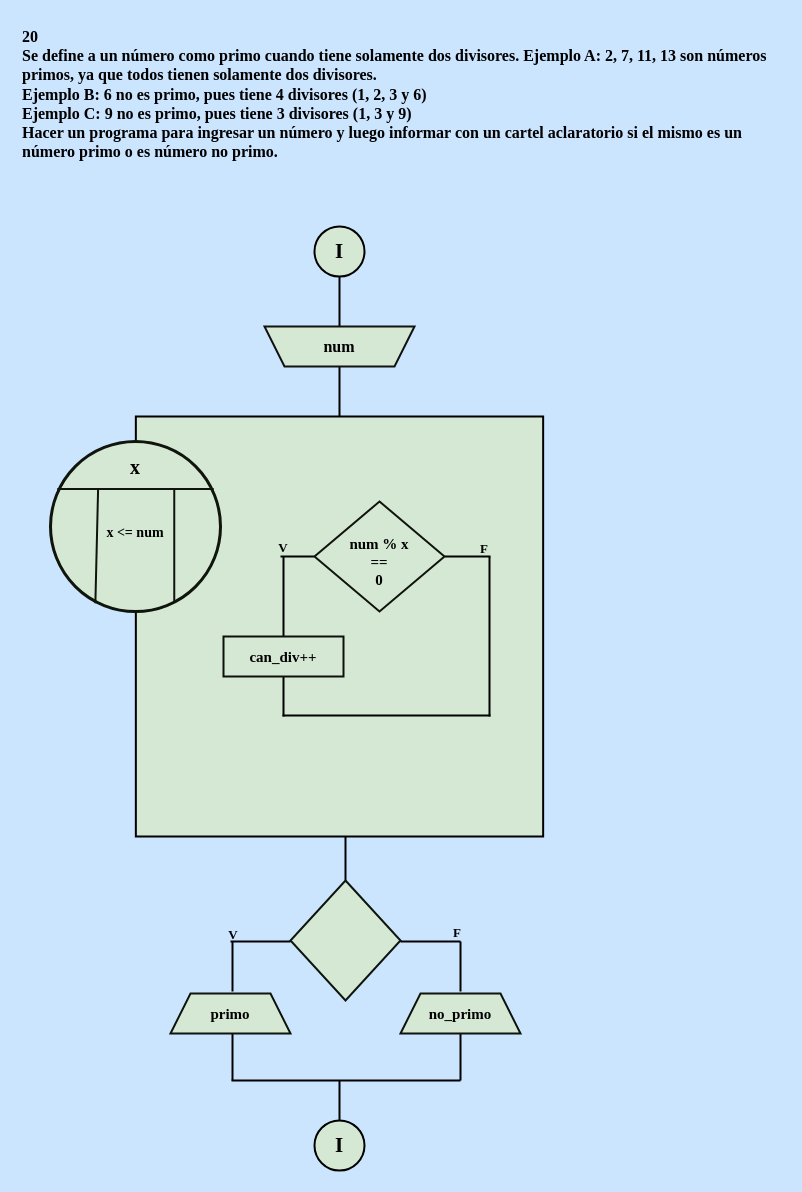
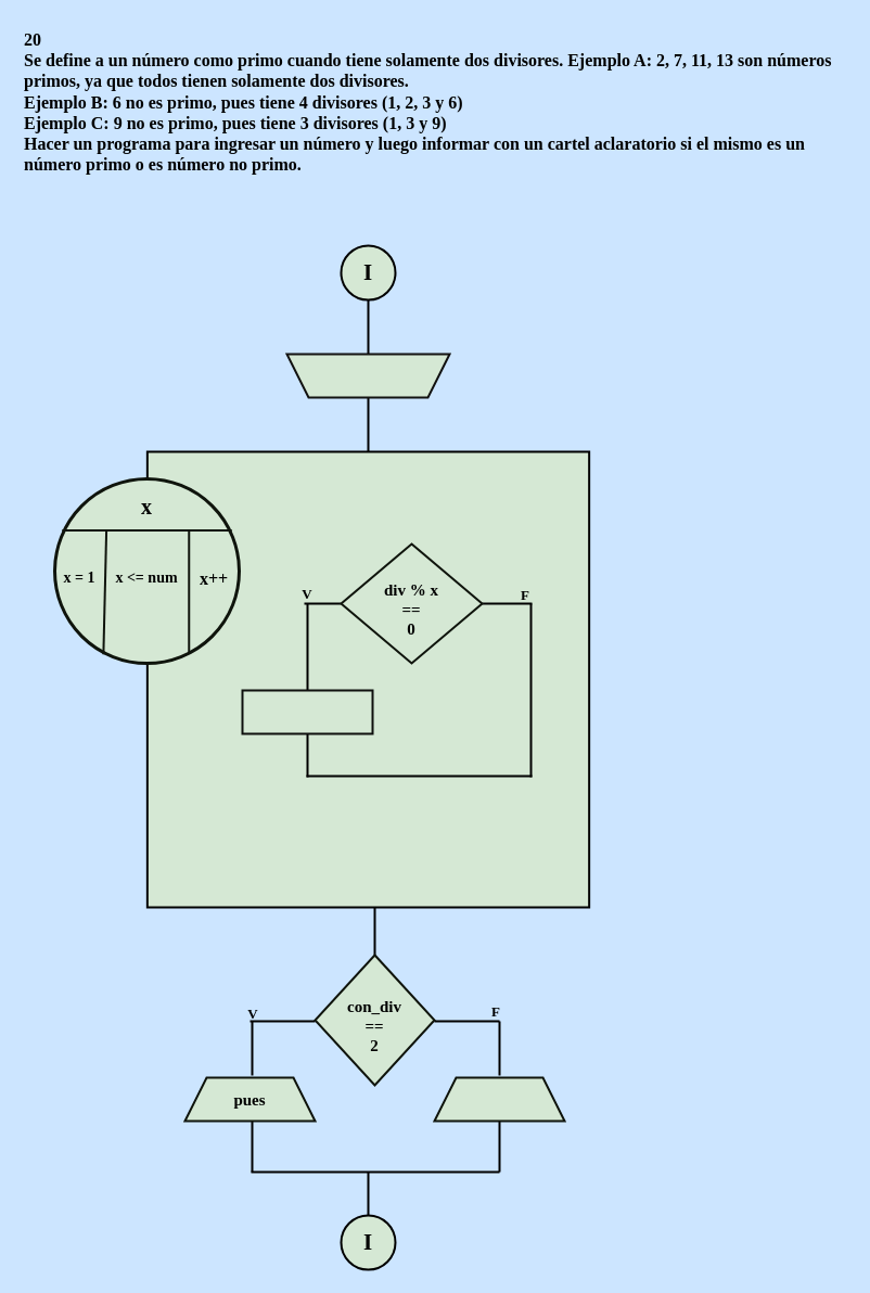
  <mxCell id="0" />
  <mxCell id="1" parent="0" />
  <mxCell id="2" value="&lt;b style=&quot;font-size: 16px;&quot;&gt;&lt;font style=&quot;font-size: 16px;&quot; color=&quot;#000000&quot; face=&quot;Comic Sans MS&quot;&gt;20&lt;br&gt;Se define a un número como primo cuando tiene solamente dos divisores. Ejemplo A: 2, 7, 11, 13 son números primos, ya que todos tienen solamente dos divisores.&lt;br&gt;Ejemplo B: 6 no es primo, pues tiene 4 divisores (1, 2, 3 y 6)&lt;br&gt;Ejemplo C: 9 no es primo, pues tiene 3 divisores (1, 3 y 9)&lt;br&gt;Hacer un programa para ingresar un número y luego informar con un cartel aclaratorio si el mismo es un número primo o es número no primo.&lt;/font&gt;&lt;/b&gt;" style="text;whiteSpace=wrap;html=1;fontFamily=Architects Daughter;fontSource=https%3A%2F%2Ffonts.googleapis.com%2Fcss%3Ffamily%3DArchitects%2BDaughter;" vertex="1" parent="1"><mxGeometry x="20" width="760" height="160" as="geometry" y="20" /></mxCell>
  <mxCell id="3" value="" style="group;aspect=fixed;" vertex="1" connectable="0" parent="1"><mxGeometry x="50" y="226" width="492.65" height="944" as="geometry" /></mxCell>
  <mxCell id="4" value="" style="group;aspect=fixed;" vertex="1" connectable="0" parent="3"><mxGeometry width="492.65" height="610" as="geometry" /></mxCell>
  <mxCell id="5" value="" style="whiteSpace=wrap;html=1;rounded=0;labelBackgroundColor=none;strokeColor=#000000;strokeWidth=2;align=center;verticalAlign=middle;fontFamily=Helvetica;fontSize=12;fontColor=default;fillColor=#d5e8d4;container=0;" vertex="1" parent="4"><mxGeometry x="85.35" y="190" width="407.3" height="420" as="geometry" /></mxCell>
  <mxCell id="6" value="" style="line;strokeWidth=2;direction=south;html=1;hachureGap=4;fontFamily=Architects Daughter;fontSource=https://fonts.googleapis.com/css?family=Architects+Daughter;strokeColor=#000000;container=0;" vertex="1" parent="4"><mxGeometry x="284" y="50" width="10" height="50" as="geometry" /></mxCell>
  <mxCell id="7" value="" style="line;strokeWidth=2;direction=south;html=1;hachureGap=4;fontFamily=Architects Daughter;fontSource=https://fonts.googleapis.com/css?family=Architects+Daughter;strokeColor=#000000;container=0;" vertex="1" parent="4"><mxGeometry x="284" y="140" width="10" height="50" as="geometry" /></mxCell>
  <mxCell id="8" value="" style="line;strokeWidth=2;html=1;perimeter=backbonePerimeter;points=[];outlineConnect=0;hachureGap=4;fontFamily=Architects Daughter;fontSource=https://fonts.googleapis.com/css?family=Architects+Daughter;strokeColor=#000000;container=0;" vertex="1" parent="4"><mxGeometry x="230" y="325" width="34" height="10" as="geometry" /></mxCell>
  <mxCell id="9" value="" style="line;strokeWidth=2;direction=south;html=1;hachureGap=4;fontFamily=Architects Daughter;fontSource=https://fonts.googleapis.com/css?family=Architects+Daughter;strokeColor=#000000;container=0;" vertex="1" parent="4"><mxGeometry x="228" y="330" width="10" height="80" as="geometry" /></mxCell>
  <mxCell id="10" value="" style="line;strokeWidth=2;html=1;perimeter=backbonePerimeter;points=[];outlineConnect=0;hachureGap=4;fontFamily=Architects Daughter;fontSource=https://fonts.googleapis.com/css?family=Architects+Daughter;strokeColor=#000000;container=0;" vertex="1" parent="4"><mxGeometry x="394" y="325" width="46" height="10" as="geometry" /></mxCell>
  <mxCell id="11" value="" style="line;strokeWidth=2;direction=south;html=1;hachureGap=4;fontFamily=Architects Daughter;fontSource=https://fonts.googleapis.com/css?family=Architects+Daughter;strokeColor=#000000;container=0;" vertex="1" parent="4"><mxGeometry x="434" y="330" width="10" height="160" as="geometry" /></mxCell>
  <mxCell id="12" value="" style="line;strokeWidth=2;direction=south;html=1;hachureGap=4;fontFamily=Architects Daughter;fontSource=https://fonts.googleapis.com/css?family=Architects+Daughter;strokeColor=#000000;container=0;" vertex="1" parent="4"><mxGeometry x="228" y="450" width="10" height="40" as="geometry" /></mxCell>
  <mxCell id="13" value="" style="line;strokeWidth=2;html=1;perimeter=backbonePerimeter;points=[];outlineConnect=0;hachureGap=4;fontFamily=Architects Daughter;fontSource=https://fonts.googleapis.com/css?family=Architects+Daughter;strokeColor=#000000;container=0;" vertex="1" parent="4"><mxGeometry x="232" y="484" width="208" height="10" as="geometry" /></mxCell>
  <mxCell id="14" value="" style="strokeWidth=2;html=1;shape=mxgraph.flowchart.start_2;whiteSpace=wrap;rounded=0;labelBackgroundColor=none;strokeColor=#000000;align=center;verticalAlign=middle;fontFamily=Helvetica;fontSize=12;fontColor=default;fillColor=#d5e8d4;container=0;" vertex="1" parent="4"><mxGeometry x="264" width="50" height="50" as="geometry" /></mxCell>
  <mxCell id="15" value="&lt;font size=&quot;1&quot; color=&quot;#000000&quot; face=&quot;Comic Sans MS&quot;&gt;&lt;b style=&quot;font-size: 21px;&quot;&gt;I&lt;/b&gt;&lt;/font&gt;" style="text;strokeColor=none;align=center;fillColor=none;html=1;verticalAlign=middle;whiteSpace=wrap;rounded=0;fontFamily=Architects Daughter;fontSource=https%3A%2F%2Ffonts.googleapis.com%2Fcss%3Ffamily%3DArchitects%2BDaughter;container=0;" vertex="1" parent="4"><mxGeometry x="269" y="5" width="40" height="40" as="geometry" /></mxCell>
  <mxCell id="16" value="" style="shape=trapezoid;perimeter=trapezoidPerimeter;whiteSpace=wrap;html=1;fixedSize=1;rounded=0;labelBackgroundColor=none;strokeColor=#121211;strokeWidth=2;align=center;verticalAlign=middle;fontFamily=Helvetica;fontSize=12;fontColor=default;fillColor=#d5e8d4;direction=west;container=0;" vertex="1" parent="4"><mxGeometry x="214" y="100" width="150" height="40" as="geometry"><mxRectangle x="-1020" y="-650" width="50" height="40" as="alternateBounds" /></mxGeometry></mxCell>
- <mxCell id="17" value="&lt;font face=&quot;Comic Sans MS&quot; color=&quot;#000000&quot;&gt;&lt;span style=&quot;font-size: 16px;&quot;&gt;&lt;b&gt;num&lt;/b&gt;&lt;/span&gt;&lt;/font&gt;" style="text;strokeColor=none;align=center;fillColor=none;html=1;verticalAlign=middle;whiteSpace=wrap;rounded=0;fontFamily=Architects Daughter;fontSource=https://fonts.googleapis.com/css?family=Architects+Daughter;container=0;" vertex="1" parent="4"><mxGeometry x="259" y="105" width="60" height="30" as="geometry" /></mxCell>
  <mxCell id="18" value="" style="ellipse;whiteSpace=wrap;html=1;aspect=fixed;rounded=0;labelBackgroundColor=none;strokeColor=#0F140C;strokeWidth=3;align=center;verticalAlign=middle;fontFamily=Helvetica;fontSize=12;fontColor=default;fillColor=#d5e8d4;container=0;" vertex="1" parent="4"><mxGeometry y="215" width="170" height="170" as="geometry" /></mxCell>
  <mxCell id="19" value="" style="endArrow=none;html=1;rounded=0;strokeColor=#0F140C;fontFamily=Helvetica;fontSize=12;fontColor=default;fillColor=#B2C9AB;strokeWidth=2;" edge="1" parent="4"><mxGeometry width="50" height="50" relative="1" as="geometry"><mxPoint x="163.2" y="262.6" as="sourcePoint" /><mxPoint x="6.8" y="262.6" as="targetPoint" /></mxGeometry></mxCell>
  <mxCell id="20" value="" style="endArrow=none;html=1;rounded=0;strokeColor=#0F140C;fontFamily=Helvetica;fontSize=12;fontColor=default;fillColor=#B2C9AB;exitX=0.264;exitY=0.952;exitDx=0;exitDy=0;exitPerimeter=0;strokeWidth=2;" edge="1" parent="4" source="18"><mxGeometry width="50" height="50" relative="1" as="geometry"><mxPoint x="40.8" y="317.0" as="sourcePoint" /><mxPoint x="47.6" y="262.6" as="targetPoint" /></mxGeometry></mxCell>
  <mxCell id="21" value="" style="endArrow=none;html=1;rounded=0;strokeColor=#0F140C;fontFamily=Helvetica;fontSize=12;fontColor=default;fillColor=#B2C9AB;exitX=0.728;exitY=0.948;exitDx=0;exitDy=0;exitPerimeter=0;strokeWidth=2;" edge="1" parent="4" source="18"><mxGeometry width="50" height="50" relative="1" as="geometry"><mxPoint x="102" y="330.6" as="sourcePoint" /><mxPoint x="123.76" y="262.6" as="targetPoint" /></mxGeometry></mxCell>
  <mxCell id="22" value="&lt;font size=&quot;1&quot; face=&quot;Comic Sans MS&quot; color=&quot;#000000&quot;&gt;&lt;b style=&quot;font-size: 20px;&quot;&gt;x&lt;/b&gt;&lt;/font&gt;" style="text;strokeColor=none;align=center;fillColor=none;html=1;verticalAlign=middle;whiteSpace=wrap;rounded=0;fontFamily=Architects Daughter;fontSource=https://fonts.googleapis.com/css?family=Architects+Daughter;container=0;" vertex="1" parent="4"><mxGeometry x="55" y="225" width="60" height="30" as="geometry" /></mxCell>
+ <mxCell id="23" value="&lt;font size=&quot;1&quot; face=&quot;Comic Sans MS&quot; color=&quot;#000000&quot;&gt;&lt;b style=&quot;font-size: 14px;&quot;&gt;x = 1&lt;/b&gt;&lt;/font&gt;" style="text;strokeColor=none;align=center;fillColor=none;html=1;verticalAlign=middle;whiteSpace=wrap;rounded=0;fontFamily=Architects Daughter;fontSource=https://fonts.googleapis.com/css?family=Architects+Daughter;container=0;" vertex="1" parent="4"><mxGeometry x="3" y="297" width="40" height="20" as="geometry" /></mxCell>
  <mxCell id="24" value="&lt;font size=&quot;1&quot; face=&quot;Comic Sans MS&quot; color=&quot;#000000&quot;&gt;&lt;b style=&quot;font-size: 14px;&quot;&gt;x &amp;lt;= num&lt;/b&gt;&lt;/font&gt;" style="text;strokeColor=none;align=center;fillColor=none;html=1;verticalAlign=middle;whiteSpace=wrap;rounded=0;fontFamily=Architects Daughter;fontSource=https://fonts.googleapis.com/css?family=Architects+Daughter;container=0;" vertex="1" parent="4"><mxGeometry x="50" y="297" width="70" height="20" as="geometry" /></mxCell>
+ <mxCell id="25" value="&lt;font size=&quot;1&quot; face=&quot;Comic Sans MS&quot; color=&quot;#000000&quot;&gt;&lt;b style=&quot;font-size: 16px;&quot;&gt;x++&lt;/b&gt;&lt;/font&gt;" style="text;strokeColor=none;align=center;fillColor=none;html=1;verticalAlign=middle;whiteSpace=wrap;rounded=0;fontFamily=Architects Daughter;fontSource=https://fonts.googleapis.com/css?family=Architects+Daughter;container=0;" vertex="1" parent="4"><mxGeometry x="127" y="297" width="40" height="20" as="geometry" /></mxCell>
  <mxCell id="26" value="" style="rhombus;whiteSpace=wrap;html=1;rounded=0;labelBackgroundColor=none;strokeColor=#0F140C;strokeWidth=2;align=center;verticalAlign=middle;fontFamily=Helvetica;fontSize=12;fontColor=default;fillColor=#d5e8d4;container=0;" vertex="1" parent="4"><mxGeometry x="264" y="275" width="130" height="110" as="geometry" /></mxCell>
- <mxCell id="27" value="&lt;font style=&quot;font-size: 15px;&quot;&gt;&lt;b&gt;&lt;font style=&quot;font-size: 15px;&quot; color=&quot;#000000&quot; face=&quot;Comic Sans MS&quot;&gt;num %&amp;nbsp;&lt;/font&gt;&lt;/b&gt;&lt;b style=&quot;background-color: initial;&quot;&gt;&lt;font style=&quot;font-size: 15px;&quot; color=&quot;#000000&quot; face=&quot;Comic Sans MS&quot;&gt;x&lt;/font&gt;&lt;/b&gt;&lt;/font&gt;&lt;div style=&quot;font-size: 15px;&quot;&gt;&lt;b style=&quot;background-color: initial;&quot;&gt;&lt;font style=&quot;font-size: 15px;&quot; color=&quot;#000000&quot; face=&quot;Comic Sans MS&quot;&gt;==&lt;/font&gt;&lt;/b&gt;&lt;/div&gt;&lt;div style=&quot;font-size: 15px;&quot;&gt;&lt;b style=&quot;background-color: initial;&quot;&gt;&lt;font style=&quot;font-size: 15px;&quot; color=&quot;#000000&quot; face=&quot;Comic Sans MS&quot;&gt;0&lt;/font&gt;&lt;/b&gt;&lt;/div&gt;" style="text;strokeColor=none;align=center;fillColor=none;html=1;verticalAlign=middle;whiteSpace=wrap;rounded=0;fontFamily=Architects Daughter;fontSource=https%3A%2F%2Ffonts.googleapis.com%2Fcss%3Ffamily%3DArchitects%2BDaughter;container=0;" vertex="1" parent="4"><mxGeometry x="294" y="305" width="70" height="60" as="geometry" /></mxCell>
+ <mxCell id="27" value="&lt;font style=&quot;font-size: 15px;&quot;&gt;&lt;b&gt;&lt;font style=&quot;font-size: 15px;&quot; color=&quot;#000000&quot; face=&quot;Comic Sans MS&quot;&gt;div %&amp;nbsp;&lt;/font&gt;&lt;/b&gt;&lt;b style=&quot;background-color: initial;&quot;&gt;&lt;font style=&quot;font-size: 15px;&quot; color=&quot;#000000&quot; face=&quot;Comic Sans MS&quot;&gt;x&lt;/font&gt;&lt;/b&gt;&lt;/font&gt;&lt;div style=&quot;font-size: 15px;&quot;&gt;&lt;b style=&quot;background-color: initial;&quot;&gt;&lt;font style=&quot;font-size: 15px;&quot; color=&quot;#000000&quot; face=&quot;Comic Sans MS&quot;&gt;==&lt;/font&gt;&lt;/b&gt;&lt;/div&gt;&lt;div style=&quot;font-size: 15px;&quot;&gt;&lt;b style=&quot;background-color: initial;&quot;&gt;&lt;font style=&quot;font-size: 15px;&quot; color=&quot;#000000&quot; face=&quot;Comic Sans MS&quot;&gt;0&lt;/font&gt;&lt;/b&gt;&lt;/div&gt;" style="text;strokeColor=none;align=center;fillColor=none;html=1;verticalAlign=middle;whiteSpace=wrap;rounded=0;fontFamily=Architects Daughter;fontSource=https%3A%2F%2Ffonts.googleapis.com%2Fcss%3Ffamily%3DArchitects%2BDaughter;container=0;" vertex="1" parent="4"><mxGeometry x="294" y="305" width="70" height="60" as="geometry" /></mxCell>
  <mxCell id="28" value="&lt;b&gt;&lt;font color=&quot;#000000&quot; style=&quot;font-size: 13px;&quot; face=&quot;Comic Sans MS&quot;&gt;V&lt;/font&gt;&lt;/b&gt;" style="text;strokeColor=none;align=center;fillColor=none;html=1;verticalAlign=middle;whiteSpace=wrap;rounded=0;fontFamily=Architects Daughter;fontSource=https%3A%2F%2Ffonts.googleapis.com%2Fcss%3Ffamily%3DArchitects%2BDaughter;container=0;" vertex="1" parent="4"><mxGeometry x="218" y="308" width="30" height="25" as="geometry" /></mxCell>
  <mxCell id="29" value="&lt;b&gt;&lt;font color=&quot;#000000&quot; style=&quot;font-size: 13px;&quot; face=&quot;Comic Sans MS&quot;&gt;F&lt;/font&gt;&lt;/b&gt;" style="text;strokeColor=none;align=center;fillColor=none;html=1;verticalAlign=middle;whiteSpace=wrap;rounded=0;fontFamily=Architects Daughter;fontSource=https://fonts.googleapis.com/css?family=Architects+Daughter;container=0;" vertex="1" parent="4"><mxGeometry x="419" y="309" width="30" height="25" as="geometry" /></mxCell>
  <mxCell id="30" value="" style="rounded=0;whiteSpace=wrap;html=1;labelBackgroundColor=none;strokeColor=#0f100e;strokeWidth=2;align=center;verticalAlign=middle;fontFamily=Helvetica;fontSize=12;fontColor=default;fillColor=#d5e8d4;container=0;" vertex="1" parent="4"><mxGeometry x="173" y="410" width="120" height="40" as="geometry" /></mxCell>
- <mxCell id="31" value="&lt;font size=&quot;1&quot; face=&quot;Comic Sans MS&quot; color=&quot;#000000&quot;&gt;&lt;b style=&quot;font-size: 15px;&quot;&gt;can_div++&lt;/b&gt;&lt;/font&gt;" style="text;strokeColor=none;align=center;fillColor=none;html=1;verticalAlign=middle;whiteSpace=wrap;rounded=0;fontFamily=Architects Daughter;fontSource=https://fonts.googleapis.com/css?family=Architects+Daughter;container=0;" vertex="1" parent="4"><mxGeometry x="203" y="415" width="60" height="30" as="geometry" /></mxCell>
  <mxCell id="32" value="" style="line;strokeWidth=2;direction=south;html=1;hachureGap=4;fontFamily=Architects Daughter;fontSource=https://fonts.googleapis.com/css?family=Architects+Daughter;strokeColor=#000000;" vertex="1" parent="3"><mxGeometry x="177" y="807" width="10" height="47" as="geometry" /></mxCell>
  <mxCell id="33" value="" style="line;strokeWidth=2;direction=south;html=1;hachureGap=4;fontFamily=Architects Daughter;fontSource=https://fonts.googleapis.com/css?family=Architects+Daughter;strokeColor=#000000;" vertex="1" parent="3"><mxGeometry x="177" y="715" width="10" height="50" as="geometry" /></mxCell>
  <mxCell id="34" value="" style="line;strokeWidth=2;direction=south;html=1;hachureGap=4;fontFamily=Architects Daughter;fontSource=https://fonts.googleapis.com/css?family=Architects+Daughter;strokeColor=#000000;" vertex="1" parent="3"><mxGeometry x="290" y="610" width="10" height="44" as="geometry" /></mxCell>
  <mxCell id="35" value="" style="group;aspect=fixed;" vertex="1" connectable="0" parent="3"><mxGeometry x="240" y="654" width="110" height="120" as="geometry" /></mxCell>
  <mxCell id="36" value="" style="rhombus;whiteSpace=wrap;html=1;rounded=0;labelBackgroundColor=none;strokeColor=#0F140C;strokeWidth=2;align=center;verticalAlign=middle;fontFamily=Helvetica;fontSize=12;fontColor=default;fillColor=#d5e8d4;" vertex="1" parent="35"><mxGeometry width="110" height="120" as="geometry" /></mxCell>
+ <mxCell id="37" value="&lt;b&gt;&lt;font style=&quot;font-size: 15px;&quot; color=&quot;#000000&quot; face=&quot;Comic Sans MS&quot;&gt;con_div&lt;/font&gt;&lt;/b&gt;&lt;div&gt;&lt;b&gt;&lt;font style=&quot;font-size: 15px;&quot; color=&quot;#000000&quot; face=&quot;Comic Sans MS&quot;&gt;==&lt;/font&gt;&lt;/b&gt;&lt;/div&gt;&lt;div&gt;&lt;b&gt;&lt;font style=&quot;font-size: 15px;&quot; color=&quot;#000000&quot; face=&quot;Comic Sans MS&quot;&gt;2&lt;/font&gt;&lt;/b&gt;&lt;/div&gt;" style="text;strokeColor=none;align=center;fillColor=none;html=1;verticalAlign=middle;whiteSpace=wrap;rounded=0;fontFamily=Architects Daughter;fontSource=https%3A%2F%2Ffonts.googleapis.com%2Fcss%3Ffamily%3DArchitects%2BDaughter;" vertex="1" parent="35"><mxGeometry x="20" y="35" width="70" height="60" as="geometry" /></mxCell>
  <mxCell id="38" value="" style="line;strokeWidth=2;html=1;perimeter=backbonePerimeter;points=[];outlineConnect=0;hachureGap=4;fontFamily=Architects Daughter;fontSource=https://fonts.googleapis.com/css?family=Architects+Daughter;strokeColor=#000000;" vertex="1" parent="3"><mxGeometry x="181" y="849" width="229" height="10" as="geometry" /></mxCell>
  <mxCell id="39" value="" style="line;strokeWidth=2;html=1;perimeter=backbonePerimeter;points=[];outlineConnect=0;hachureGap=4;fontFamily=Architects Daughter;fontSource=https://fonts.googleapis.com/css?family=Architects+Daughter;strokeColor=#000000;" vertex="1" parent="3"><mxGeometry x="350" y="710" width="60" height="10" as="geometry" /></mxCell>
  <mxCell id="40" value="" style="line;strokeWidth=2;html=1;perimeter=backbonePerimeter;points=[];outlineConnect=0;hachureGap=4;fontFamily=Architects Daughter;fontSource=https://fonts.googleapis.com/css?family=Architects+Daughter;strokeColor=#000000;" vertex="1" parent="3"><mxGeometry x="180" y="710" width="60" height="10" as="geometry" /></mxCell>
  <mxCell id="41" value="" style="line;strokeWidth=2;direction=south;html=1;hachureGap=4;fontFamily=Architects Daughter;fontSource=https://fonts.googleapis.com/css?family=Architects+Daughter;strokeColor=#000000;" vertex="1" parent="3"><mxGeometry x="284" y="854" width="10" height="40" as="geometry" /></mxCell>
  <mxCell id="42" value="" style="line;strokeWidth=2;direction=south;html=1;hachureGap=4;fontFamily=Architects Daughter;fontSource=https://fonts.googleapis.com/css?family=Architects+Daughter;strokeColor=#000000;" vertex="1" parent="3"><mxGeometry x="405" y="715" width="10" height="50" as="geometry" /></mxCell>
  <mxCell id="43" value="" style="line;strokeWidth=2;direction=south;html=1;hachureGap=4;fontFamily=Architects Daughter;fontSource=https://fonts.googleapis.com/css?family=Architects+Daughter;strokeColor=#000000;" vertex="1" parent="3"><mxGeometry x="405" y="807" width="10" height="47" as="geometry" /></mxCell>
  <mxCell id="44" value="" style="group;aspect=fixed;" vertex="1" connectable="0" parent="3"><mxGeometry x="350" y="767" width="120" height="40" as="geometry" /></mxCell>
  <mxCell id="45" value="" style="shape=trapezoid;perimeter=trapezoidPerimeter;whiteSpace=wrap;html=1;fixedSize=1;rounded=0;labelBackgroundColor=none;strokeColor=#0F140C;strokeWidth=2;align=center;verticalAlign=middle;fontFamily=Helvetica;fontSize=12;fontColor=default;fillColor=#d5e8d4;" vertex="1" parent="44"><mxGeometry width="120" height="40" as="geometry" /></mxCell>
- <mxCell id="46" value="&lt;b&gt;&lt;font style=&quot;font-size: 15px;&quot; color=&quot;#000000&quot; face=&quot;Comic Sans MS&quot;&gt;no_primo&lt;/font&gt;&lt;/b&gt;" style="text;strokeColor=none;align=center;fillColor=none;html=1;verticalAlign=middle;whiteSpace=wrap;rounded=0;fontFamily=Architects Daughter;fontSource=https://fonts.googleapis.com/css?family=Architects+Daughter;" vertex="1" parent="44"><mxGeometry x="15" width="90" height="40" as="geometry" /></mxCell>
  <mxCell id="47" value="" style="group;aspect=fixed;" vertex="1" connectable="0" parent="3"><mxGeometry x="120" y="767" width="120" height="40" as="geometry" /></mxCell>
  <mxCell id="48" value="" style="shape=trapezoid;perimeter=trapezoidPerimeter;whiteSpace=wrap;html=1;fixedSize=1;rounded=0;labelBackgroundColor=none;strokeColor=#0F140C;strokeWidth=2;align=center;verticalAlign=middle;fontFamily=Helvetica;fontSize=12;fontColor=default;fillColor=#d5e8d4;" vertex="1" parent="47"><mxGeometry width="120" height="40" as="geometry" /></mxCell>
- <mxCell id="49" value="&lt;b&gt;&lt;font style=&quot;font-size: 15px;&quot; color=&quot;#000000&quot; face=&quot;Comic Sans MS&quot;&gt;primo&lt;/font&gt;&lt;/b&gt;" style="text;strokeColor=none;align=center;fillColor=none;html=1;verticalAlign=middle;whiteSpace=wrap;rounded=0;fontFamily=Architects Daughter;fontSource=https%3A%2F%2Ffonts.googleapis.com%2Fcss%3Ffamily%3DArchitects%2BDaughter;" vertex="1" parent="47"><mxGeometry x="20" y="5" width="80" height="30" as="geometry" /></mxCell>
+ <mxCell id="49" value="&lt;b&gt;&lt;font style=&quot;font-size: 15px;&quot; color=&quot;#000000&quot; face=&quot;Comic Sans MS&quot;&gt;pues&lt;/font&gt;&lt;/b&gt;" style="text;strokeColor=none;align=center;fillColor=none;html=1;verticalAlign=middle;whiteSpace=wrap;rounded=0;fontFamily=Architects Daughter;fontSource=https%3A%2F%2Ffonts.googleapis.com%2Fcss%3Ffamily%3DArchitects%2BDaughter;" vertex="1" parent="47"><mxGeometry x="20" y="5" width="80" height="30" as="geometry" /></mxCell>
  <mxCell id="50" value="" style="group;aspect=fixed;" vertex="1" connectable="0" parent="3"><mxGeometry x="264" y="894" width="50" height="50" as="geometry" /></mxCell>
  <mxCell id="51" value="" style="strokeWidth=2;html=1;shape=mxgraph.flowchart.start_2;whiteSpace=wrap;rounded=0;labelBackgroundColor=none;strokeColor=#000000;align=center;verticalAlign=middle;fontFamily=Helvetica;fontSize=12;fontColor=default;fillColor=#d5e8d4;container=0;" vertex="1" parent="50"><mxGeometry width="50" height="50" as="geometry" /></mxCell>
  <mxCell id="52" value="&lt;font size=&quot;1&quot; color=&quot;#000000&quot; face=&quot;Comic Sans MS&quot;&gt;&lt;b style=&quot;font-size: 21px;&quot;&gt;I&lt;/b&gt;&lt;/font&gt;" style="text;strokeColor=none;align=center;fillColor=none;html=1;verticalAlign=middle;whiteSpace=wrap;rounded=0;fontFamily=Architects Daughter;fontSource=https://fonts.googleapis.com/css?family=Architects+Daughter;container=0;" vertex="1" parent="50"><mxGeometry x="5" y="5" width="40" height="40" as="geometry" /></mxCell>
  <mxCell id="53" value="&lt;b&gt;&lt;font color=&quot;#000000&quot; style=&quot;font-size: 13px;&quot; face=&quot;Comic Sans MS&quot;&gt;V&lt;/font&gt;&lt;/b&gt;" style="text;strokeColor=none;align=center;fillColor=none;html=1;verticalAlign=middle;whiteSpace=wrap;rounded=0;fontFamily=Architects Daughter;fontSource=https://fonts.googleapis.com/css?family=Architects+Daughter;container=0;" vertex="1" parent="3"><mxGeometry x="168" y="695" width="30" height="25" as="geometry" /></mxCell>
  <mxCell id="54" value="&lt;b&gt;&lt;font color=&quot;#000000&quot; style=&quot;font-size: 13px;&quot; face=&quot;Comic Sans MS&quot;&gt;F&lt;/font&gt;&lt;/b&gt;" style="text;strokeColor=none;align=center;fillColor=none;html=1;verticalAlign=middle;whiteSpace=wrap;rounded=0;fontFamily=Architects Daughter;fontSource=https://fonts.googleapis.com/css?family=Architects+Daughter;container=0;" vertex="1" parent="3"><mxGeometry x="392" y="693" width="30" height="25" as="geometry" /></mxCell>
